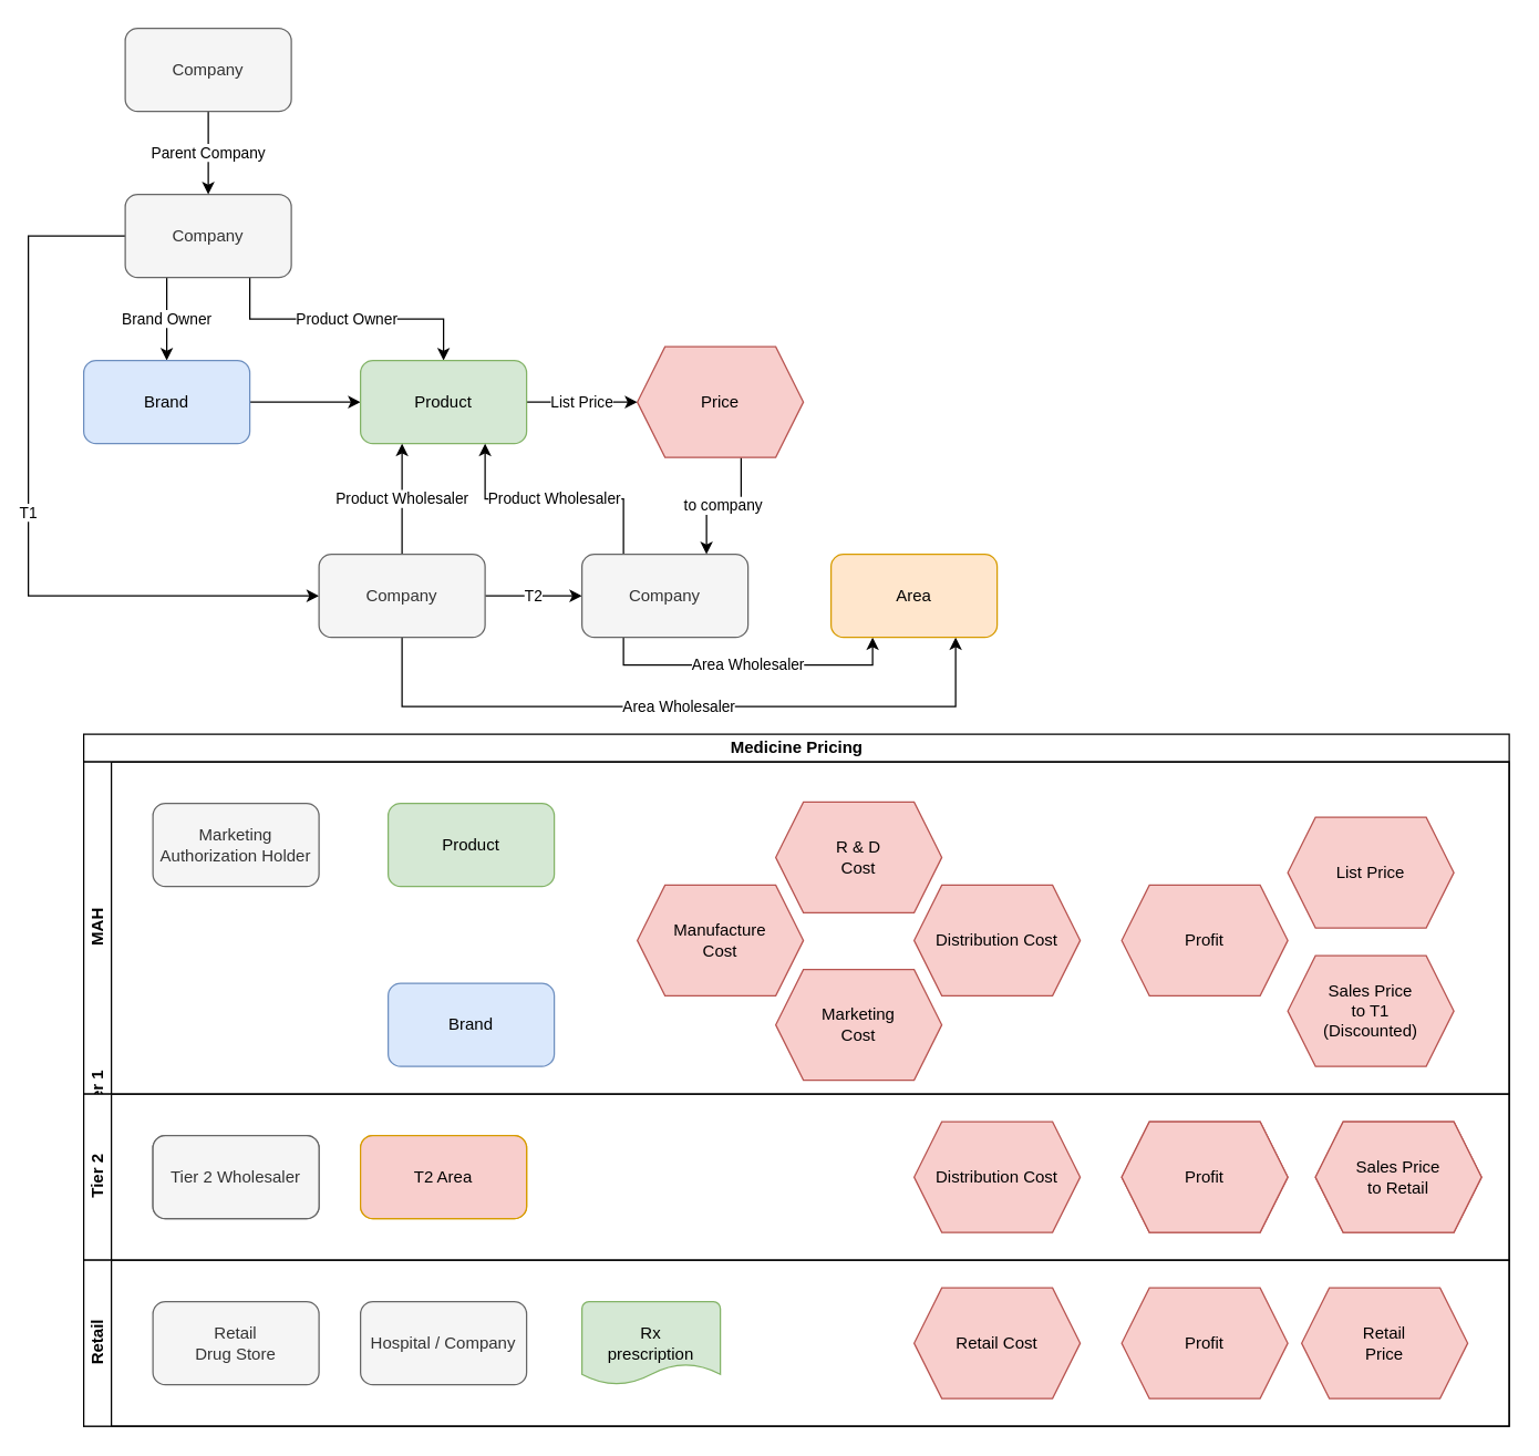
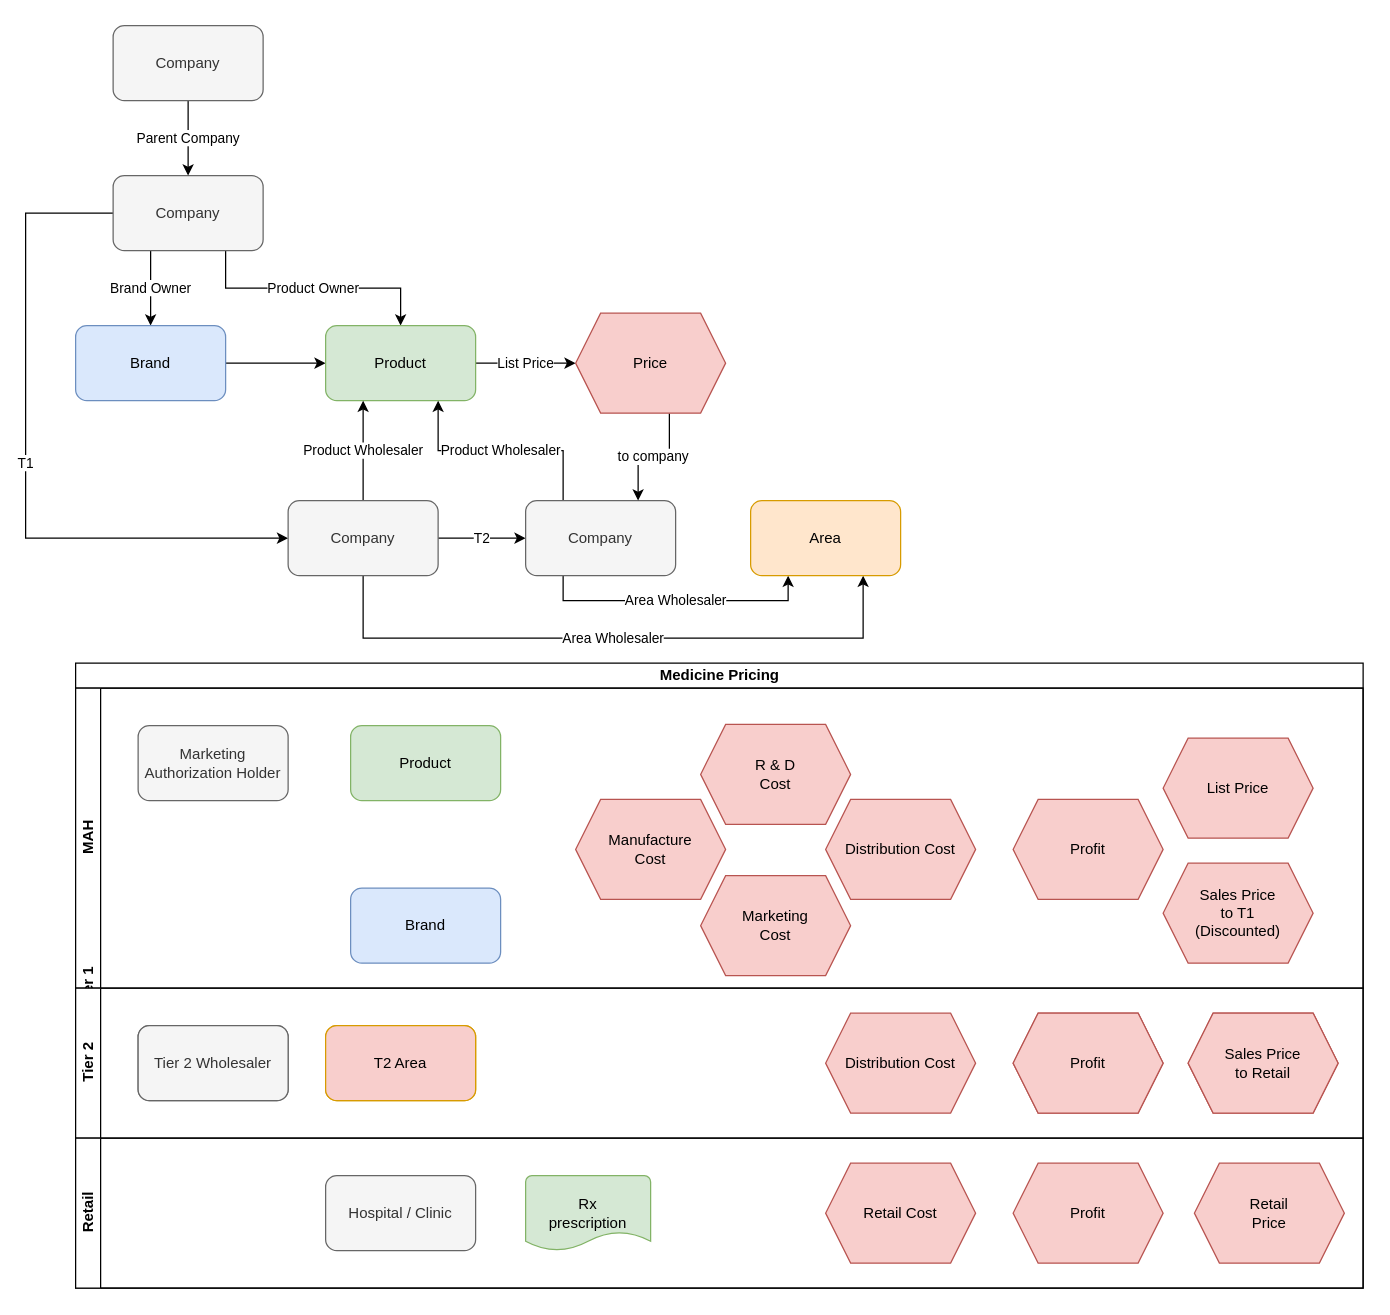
  <mxCell id="0" />
  <mxCell id="1" parent="0" />
  <mxCell id="2" value="Brand Owner" style="edgeStyle=orthogonalEdgeStyle;rounded=0;orthogonalLoop=1;jettySize=auto;html=1;exitX=0.25;exitY=1;exitDx=0;exitDy=0;entryX=0.5;entryY=0;entryDx=0;entryDy=0;" parent="1" source="5" target="7" edge="1"><mxGeometry relative="1" as="geometry" /></mxCell>
  <mxCell id="3" value="Product Owner" style="edgeStyle=orthogonalEdgeStyle;rounded=0;orthogonalLoop=1;jettySize=auto;html=1;exitX=0.75;exitY=1;exitDx=0;exitDy=0;entryX=0.5;entryY=0;entryDx=0;entryDy=0;" parent="1" source="5" target="9" edge="1"><mxGeometry relative="1" as="geometry" /></mxCell>
  <mxCell id="4" value="T1" style="edgeStyle=orthogonalEdgeStyle;rounded=0;orthogonalLoop=1;jettySize=auto;html=1;entryX=0;entryY=0.5;entryDx=0;entryDy=0;exitX=0;exitY=0.5;exitDx=0;exitDy=0;" parent="1" source="5" target="15" edge="1"><mxGeometry relative="1" as="geometry"><Array as="points"><mxPoint x="20" y="170" /><mxPoint x="20" y="430" /></Array></mxGeometry></mxCell>
  <mxCell id="5" value="Company" style="rounded=1;whiteSpace=wrap;html=1;fillColor=#f5f5f5;fontColor=#333333;strokeColor=#666666;" parent="1" vertex="1"><mxGeometry x="90" y="140" width="120" height="60" as="geometry" /></mxCell>
  <mxCell id="6" style="edgeStyle=orthogonalEdgeStyle;rounded=0;orthogonalLoop=1;jettySize=auto;html=1;exitX=1;exitY=0.5;exitDx=0;exitDy=0;entryX=0;entryY=0.5;entryDx=0;entryDy=0;" parent="1" source="7" target="9" edge="1"><mxGeometry relative="1" as="geometry" /></mxCell>
  <mxCell id="7" value="Brand" style="rounded=1;whiteSpace=wrap;html=1;fillColor=#dae8fc;strokeColor=#6c8ebf;" parent="1" vertex="1"><mxGeometry x="60" y="260" width="120" height="60" as="geometry" /></mxCell>
  <mxCell id="8" value="List Price" style="edgeStyle=orthogonalEdgeStyle;rounded=0;orthogonalLoop=1;jettySize=auto;html=1;exitX=1;exitY=0.5;exitDx=0;exitDy=0;entryX=0;entryY=0.5;entryDx=0;entryDy=0;" parent="1" source="9" target="21" edge="1"><mxGeometry relative="1" as="geometry" /></mxCell>
  <mxCell id="9" value="Product" style="rounded=1;whiteSpace=wrap;html=1;fillColor=#d5e8d4;strokeColor=#82b366;" parent="1" vertex="1"><mxGeometry x="260" y="260" width="120" height="60" as="geometry" /></mxCell>
  <mxCell id="10" value="Parent Company" style="edgeStyle=orthogonalEdgeStyle;rounded=0;orthogonalLoop=1;jettySize=auto;html=1;entryX=0.5;entryY=0;entryDx=0;entryDy=0;" parent="1" source="11" target="5" edge="1"><mxGeometry relative="1" as="geometry" /></mxCell>
  <mxCell id="11" value="Company" style="rounded=1;whiteSpace=wrap;html=1;fillColor=#f5f5f5;fontColor=#333333;strokeColor=#666666;" parent="1" vertex="1"><mxGeometry x="90" y="20" width="120" height="60" as="geometry" /></mxCell>
  <mxCell id="12" value="Product Wholesaler" style="edgeStyle=orthogonalEdgeStyle;rounded=0;orthogonalLoop=1;jettySize=auto;html=1;entryX=0.25;entryY=1;entryDx=0;entryDy=0;" parent="1" source="15" target="9" edge="1"><mxGeometry relative="1" as="geometry" /></mxCell>
  <mxCell id="13" value="T2" style="edgeStyle=orthogonalEdgeStyle;rounded=0;orthogonalLoop=1;jettySize=auto;html=1;exitX=1;exitY=0.5;exitDx=0;exitDy=0;entryX=0;entryY=0.5;entryDx=0;entryDy=0;" parent="1" source="15" target="18" edge="1"><mxGeometry relative="1" as="geometry" /></mxCell>
  <mxCell id="14" value="Area Wholesaler" style="edgeStyle=orthogonalEdgeStyle;rounded=0;orthogonalLoop=1;jettySize=auto;html=1;exitX=0.5;exitY=1;exitDx=0;exitDy=0;entryX=0.75;entryY=1;entryDx=0;entryDy=0;" parent="1" source="15" target="19" edge="1"><mxGeometry relative="1" as="geometry"><Array as="points"><mxPoint x="290" y="510" /><mxPoint x="690" y="510" /></Array></mxGeometry></mxCell>
  <mxCell id="15" value="Company" style="rounded=1;whiteSpace=wrap;html=1;fillColor=#f5f5f5;fontColor=#333333;strokeColor=#666666;" parent="1" vertex="1"><mxGeometry x="230" y="400" width="120" height="60" as="geometry" /></mxCell>
  <mxCell id="16" value="Product Wholesaler" style="edgeStyle=orthogonalEdgeStyle;rounded=0;orthogonalLoop=1;jettySize=auto;html=1;exitX=0.25;exitY=0;exitDx=0;exitDy=0;entryX=0.75;entryY=1;entryDx=0;entryDy=0;" parent="1" source="18" target="9" edge="1"><mxGeometry relative="1" as="geometry" /></mxCell>
  <mxCell id="17" value="Area Wholesaler" style="edgeStyle=orthogonalEdgeStyle;rounded=0;orthogonalLoop=1;jettySize=auto;html=1;exitX=0.25;exitY=1;exitDx=0;exitDy=0;entryX=0.25;entryY=1;entryDx=0;entryDy=0;" parent="1" source="18" target="19" edge="1"><mxGeometry relative="1" as="geometry"><Array as="points"><mxPoint x="450" y="480" /><mxPoint x="630" y="480" /></Array></mxGeometry></mxCell>
  <mxCell id="18" value="Company" style="rounded=1;whiteSpace=wrap;html=1;fillColor=#f5f5f5;fontColor=#333333;strokeColor=#666666;" parent="1" vertex="1"><mxGeometry x="420" y="400" width="120" height="60" as="geometry" /></mxCell>
  <mxCell id="19" value="Area" style="rounded=1;whiteSpace=wrap;html=1;fillColor=#ffe6cc;strokeColor=#d79b00;" parent="1" vertex="1"><mxGeometry x="600" y="400" width="120" height="60" as="geometry" /></mxCell>
  <mxCell id="20" value="to company" style="edgeStyle=orthogonalEdgeStyle;rounded=0;orthogonalLoop=1;jettySize=auto;html=1;exitX=0.625;exitY=1;exitDx=0;exitDy=0;entryX=0.75;entryY=0;entryDx=0;entryDy=0;" parent="1" source="21" target="18" edge="1"><mxGeometry relative="1" as="geometry" /></mxCell>
  <mxCell id="21" value="Price" style="shape=hexagon;perimeter=hexagonPerimeter2;whiteSpace=wrap;html=1;fixedSize=1;fillColor=#f8cecc;strokeColor=#b85450;" parent="1" vertex="1"><mxGeometry x="460" y="250" width="120" height="80" as="geometry" /></mxCell>
  <mxCell id="22" value="Medicine Pricing" style="swimlane;childLayout=stackLayout;resizeParent=1;resizeParentMax=0;horizontal=1;startSize=20;horizontalStack=0;html=1;" vertex="1" parent="1"><mxGeometry x="60" y="530" width="1030" height="500" as="geometry" /></mxCell>
  <mxCell id="23" value="MAH" style="swimlane;startSize=20;horizontal=0;html=1;" vertex="1" parent="22"><mxGeometry y="20" width="1030" height="240" as="geometry" /></mxCell>
  <mxCell id="24" value="Marketing Authorization Holder" style="rounded=1;whiteSpace=wrap;html=1;fillColor=#f5f5f5;fontColor=#333333;strokeColor=#666666;" vertex="1" parent="23"><mxGeometry x="50" y="30" width="120" height="60" as="geometry" /></mxCell>
  <mxCell id="25" value="Product" style="rounded=1;whiteSpace=wrap;html=1;fillColor=#d5e8d4;strokeColor=#82b366;" vertex="1" parent="23"><mxGeometry x="220" y="30" width="120" height="60" as="geometry" /></mxCell>
  <mxCell id="26" value="Brand" style="rounded=1;whiteSpace=wrap;html=1;fillColor=#dae8fc;strokeColor=#6c8ebf;" vertex="1" parent="23"><mxGeometry x="220" y="160" width="120" height="60" as="geometry" /></mxCell>
  <mxCell id="27" value="List Price" style="shape=hexagon;perimeter=hexagonPerimeter2;whiteSpace=wrap;html=1;fixedSize=1;fillColor=#f8cecc;strokeColor=#b85450;" vertex="1" parent="23"><mxGeometry x="870" y="40" width="120" height="80" as="geometry" /></mxCell>
  <mxCell id="28" value="Sales Price&lt;br style=&quot;border-color: var(--border-color);&quot;&gt;to T1&lt;br&gt;(Discounted)" style="shape=hexagon;perimeter=hexagonPerimeter2;whiteSpace=wrap;html=1;fixedSize=1;fillColor=#f8cecc;strokeColor=#b85450;" vertex="1" parent="23"><mxGeometry x="870" y="140" width="120" height="80" as="geometry" /></mxCell>
  <mxCell id="29" value="R &amp;amp; D&lt;br&gt;Cost" style="shape=hexagon;perimeter=hexagonPerimeter2;whiteSpace=wrap;html=1;fixedSize=1;fillColor=#f8cecc;strokeColor=#b85450;" vertex="1" parent="23"><mxGeometry x="500" y="29" width="120" height="80" as="geometry" /></mxCell>
  <mxCell id="30" value="Manufacture&lt;br&gt;Cost" style="shape=hexagon;perimeter=hexagonPerimeter2;whiteSpace=wrap;html=1;fixedSize=1;fillColor=#f8cecc;strokeColor=#b85450;" vertex="1" parent="23"><mxGeometry x="400" y="89" width="120" height="80" as="geometry" /></mxCell>
  <mxCell id="31" value="Distribution Cost" style="shape=hexagon;perimeter=hexagonPerimeter2;whiteSpace=wrap;html=1;fixedSize=1;fillColor=#f8cecc;strokeColor=#b85450;" vertex="1" parent="23"><mxGeometry x="600" y="89" width="120" height="80" as="geometry" /></mxCell>
  <mxCell id="32" value="Profit" style="shape=hexagon;perimeter=hexagonPerimeter2;whiteSpace=wrap;html=1;fixedSize=1;fillColor=#f8cecc;strokeColor=#b85450;" vertex="1" parent="23"><mxGeometry x="750" y="89" width="120" height="80" as="geometry" /></mxCell>
  <mxCell id="33" value="Marketing&lt;br&gt;Cost" style="shape=hexagon;perimeter=hexagonPerimeter2;whiteSpace=wrap;html=1;fixedSize=1;fillColor=#f8cecc;strokeColor=#b85450;" vertex="1" parent="23"><mxGeometry x="500" y="150" width="120" height="80" as="geometry" /></mxCell>
  <mxCell id="34" value="Tier 1" style="swimlane;startSize=20;horizontal=0;html=1;" vertex="1" parent="22"><mxGeometry y="260" width="1030" as="geometry" /></mxCell>
  <mxCell id="35" value="Tier 1 Wholesaler" style="rounded=1;whiteSpace=wrap;html=1;fillColor=#f5f5f5;fontColor=#333333;strokeColor=#666666;" vertex="1" parent="34"><mxGeometry x="50" y="30" width="120" height="60" as="geometry" /></mxCell>
  <mxCell id="36" value="T1 Area" style="rounded=1;whiteSpace=wrap;html=1;fillColor=#ffe6cc;strokeColor=#d79b00;" vertex="1" parent="34"><mxGeometry x="200" y="30" width="120" height="60" as="geometry" /></mxCell>
  <mxCell id="37" value="Sales Price&lt;br style=&quot;border-color: var(--border-color);&quot;&gt;to T2" style="shape=hexagon;perimeter=hexagonPerimeter2;whiteSpace=wrap;html=1;fixedSize=1;fillColor=#f8cecc;strokeColor=#b85450;" vertex="1" parent="34"><mxGeometry x="890" y="20" width="120" height="80" as="geometry" /></mxCell>
  <mxCell id="38" value="Profit" style="shape=hexagon;perimeter=hexagonPerimeter2;whiteSpace=wrap;html=1;fixedSize=1;fillColor=#f8cecc;strokeColor=#b85450;" vertex="1" parent="34"><mxGeometry x="750" y="20" width="120" height="80" as="geometry" /></mxCell>
  <mxCell id="39" value="Tier 2" style="swimlane;startSize=20;horizontal=0;html=1;" vertex="1" parent="22"><mxGeometry y="260" width="1030" height="120" as="geometry" /></mxCell>
  <mxCell id="40" value="Tier 2 Wholesaler" style="rounded=1;whiteSpace=wrap;html=1;fillColor=#f5f5f5;fontColor=#333333;strokeColor=#666666;" vertex="1" parent="39"><mxGeometry x="50" y="30" width="120" height="60" as="geometry" /></mxCell>
  <mxCell id="41" value="T2 Area" style="rounded=1;whiteSpace=wrap;html=1;fillColor=#f8cecc;strokeColor=#d79b00;" vertex="1" parent="39"><mxGeometry x="200" y="30" width="120" height="60" as="geometry" /></mxCell>
  <mxCell id="42" value="Profit" style="shape=hexagon;perimeter=hexagonPerimeter2;whiteSpace=wrap;html=1;fixedSize=1;fillColor=#f8cecc;strokeColor=#b85450;" vertex="1" parent="39"><mxGeometry x="750" y="20" width="120" height="80" as="geometry" /></mxCell>
  <mxCell id="43" value="Sales Price&lt;br style=&quot;border-color: var(--border-color);&quot;&gt;to Retail" style="shape=hexagon;perimeter=hexagonPerimeter2;whiteSpace=wrap;html=1;fixedSize=1;fillColor=#f8cecc;strokeColor=#b85450;" vertex="1" parent="39"><mxGeometry x="890" y="20" width="120" height="80" as="geometry" /></mxCell>
  <mxCell id="44" value="Distribution Cost" style="shape=hexagon;perimeter=hexagonPerimeter2;whiteSpace=wrap;html=1;fixedSize=1;fillColor=#f8cecc;strokeColor=#b85450;" vertex="1" parent="39"><mxGeometry x="600" y="20" width="120" height="80" as="geometry" /></mxCell>
  <mxCell id="45" value="Retail" style="swimlane;startSize=20;horizontal=0;html=1;" vertex="1" parent="22"><mxGeometry y="380" width="1030" height="120" as="geometry" /></mxCell>
- <mxCell id="46" value="Retail&lt;br&gt;Drug Store" style="rounded=1;whiteSpace=wrap;html=1;fillColor=#f5f5f5;fontColor=#333333;strokeColor=#666666;" vertex="1" parent="45"><mxGeometry x="50" y="30" width="120" height="60" as="geometry" /></mxCell>
- <mxCell id="47" value="Hospital /&amp;nbsp;Company" style="rounded=1;whiteSpace=wrap;html=1;fillColor=#f5f5f5;fontColor=#333333;strokeColor=#666666;" vertex="1" parent="45"><mxGeometry x="200" y="30" width="120" height="60" as="geometry" /></mxCell>
+ <mxCell id="47" value="Hospital /&amp;nbsp;Clinic" style="rounded=1;whiteSpace=wrap;html=1;fillColor=#f5f5f5;fontColor=#333333;strokeColor=#666666;" vertex="1" parent="45"><mxGeometry x="200" y="30" width="120" height="60" as="geometry" /></mxCell>
  <mxCell id="48" value="Rx&lt;br&gt;prescription" style="strokeWidth=1;html=1;shape=mxgraph.flowchart.document2;whiteSpace=wrap;size=0.25;fillColor=#d5e8d4;strokeColor=#82b366;" vertex="1" parent="45"><mxGeometry x="360" y="30" width="100" height="60" as="geometry" /></mxCell>
- <mxCell id="49" value="Retail&lt;br&gt;Price" style="shape=hexagon;perimeter=hexagonPerimeter2;whiteSpace=wrap;html=1;fixedSize=1;fillColor=#f8cecc;strokeColor=#b85450;" vertex="1" parent="45"><mxGeometry x="880" y="20" width="120" height="80" as="geometry" /></mxCell>
+ <mxCell id="49" value="Retail&lt;br&gt;Price" style="shape=hexagon;perimeter=hexagonPerimeter2;whiteSpace=wrap;html=1;fixedSize=1;fillColor=#f8cecc;strokeColor=#b85450;" vertex="1" parent="45"><mxGeometry x="895" y="20" width="120" height="80" as="geometry" /></mxCell>
  <mxCell id="50" value="Retail Cost" style="shape=hexagon;perimeter=hexagonPerimeter2;whiteSpace=wrap;html=1;fixedSize=1;fillColor=#f8cecc;strokeColor=#b85450;" vertex="1" parent="45"><mxGeometry x="600" y="20" width="120" height="80" as="geometry" /></mxCell>
  <mxCell id="51" value="Profit" style="shape=hexagon;perimeter=hexagonPerimeter2;whiteSpace=wrap;html=1;fixedSize=1;fillColor=#f8cecc;strokeColor=#b85450;" vertex="1" parent="45"><mxGeometry x="750" y="20" width="120" height="80" as="geometry" /></mxCell>
